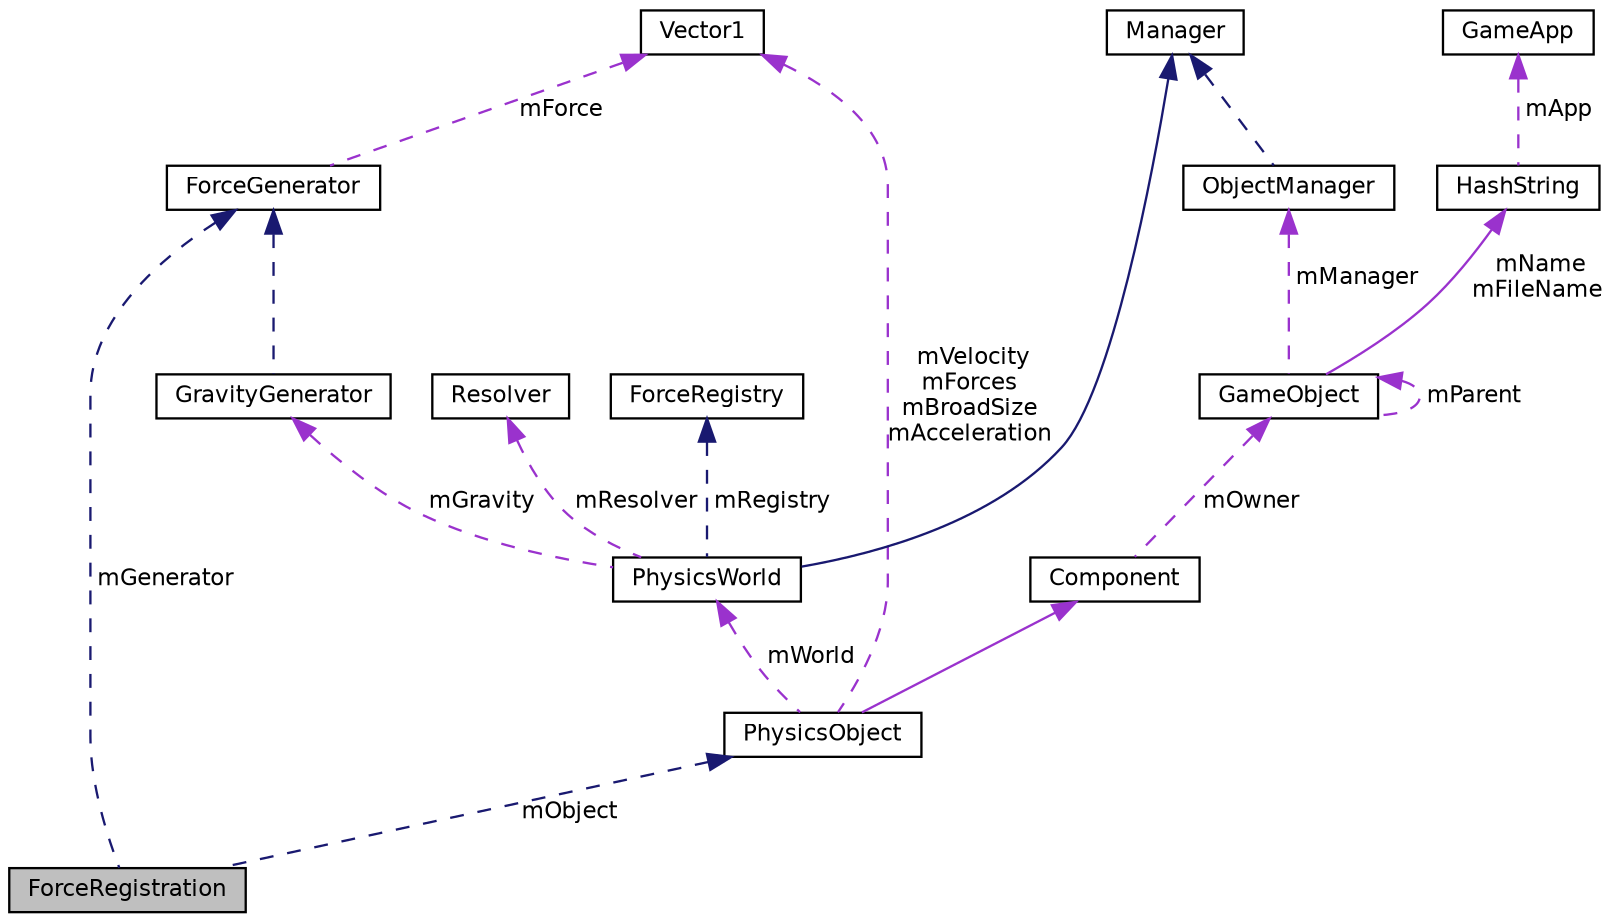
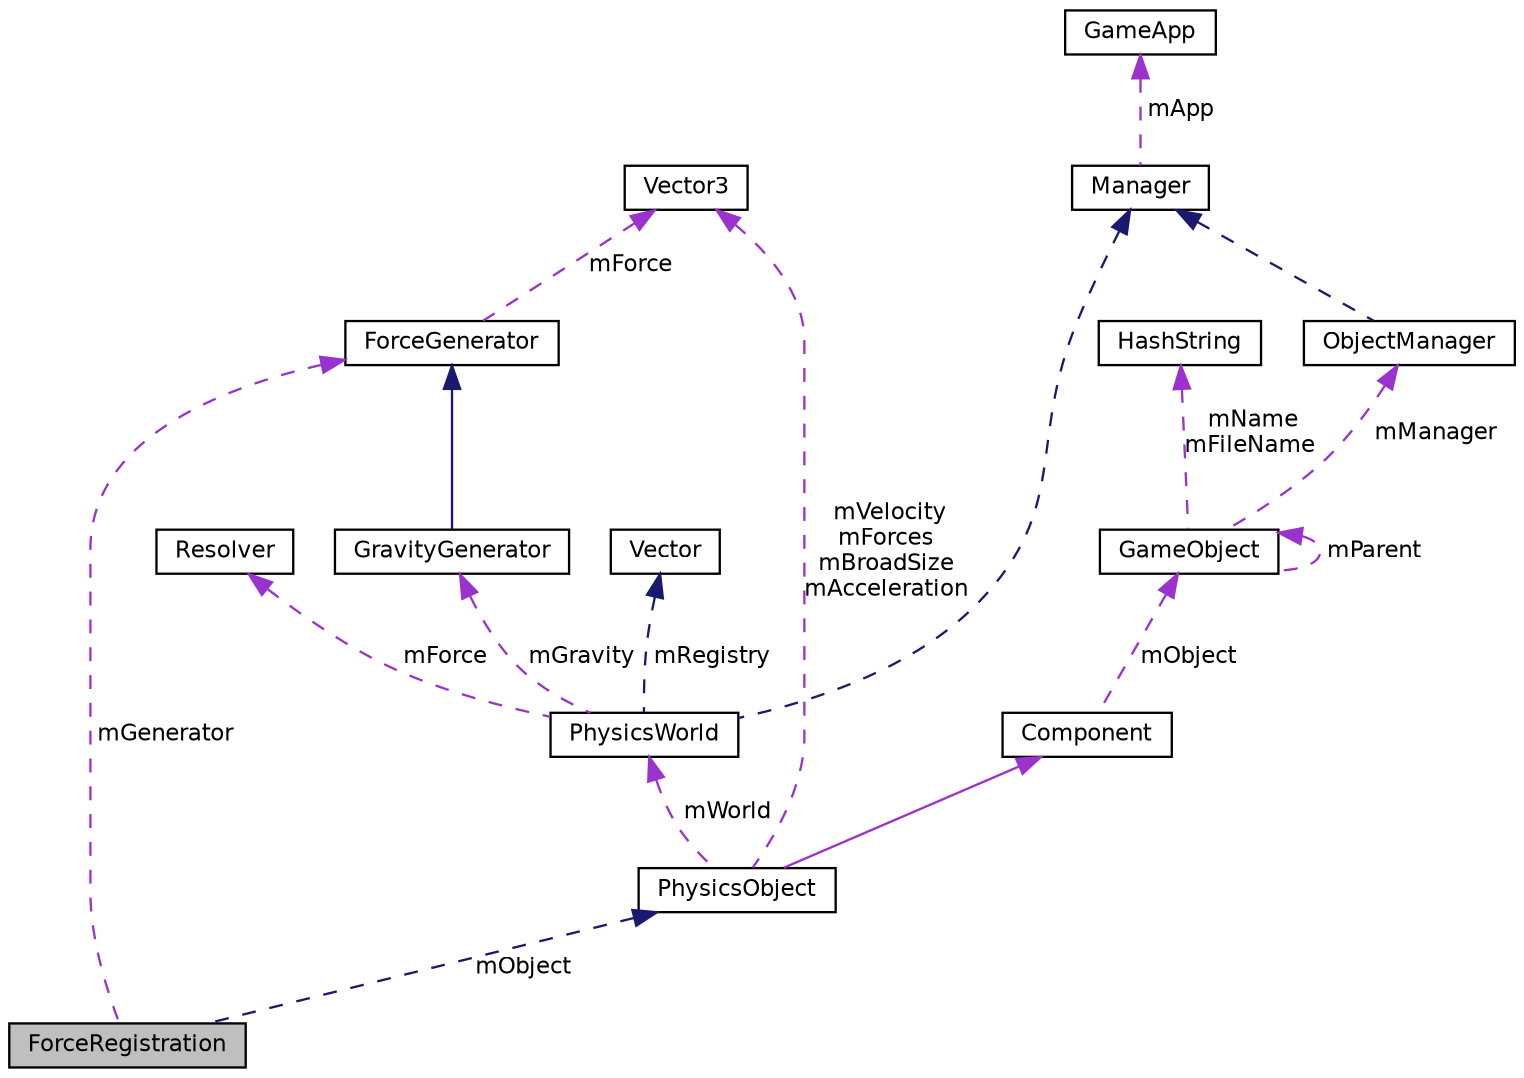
  digraph {
    node [color=black fillcolor=white fontname=Helvetica fontsize=10 shape=record style=filled]
    edge [color=darkorchid3 dir=back fontname=Helvetica fontsize=10 labelfontname=Helvetica labelfontsize=10 style=dashed]
    n1 [fillcolor=grey75 fontcolor=black height=0.2 label=ForceRegistration width=0.4]
    n2 [height=0.2 label=ForceGenerator width=0.4]
    n3 [height=0.2 label=GravityGenerator width=0.4]
    n4 [height=0.2 label=PhysicsWorld width=0.4]
-   n5 [height=0.2 label=Vector1 width=0.4]
+   n5 [height=0.2 label=Vector3 width=0.4]
    n6 [height=0.2 label=PhysicsObject width=0.4]
    n7 [height=0.2 label=Component width=0.4]
    n8 [height=0.2 label=GameObject width=0.4]
    n9 [height=0.2 label=ObjectManager width=0.4]
    n10 [height=0.2 label=Manager width=0.4]
    n11 [height=0.2 label=GameApp width=0.4]
    n12 [height=0.2 label=HashString width=0.4]
-   n13 [height=0.2 label=ForceRegistry width=0.4]
+   n13 [height=0.2 label=Vector width=0.4]
    n14 [height=0.2 label=Resolver width=0.4]
-   n2 -> n1 [color=midnightblue label=" mGenerator"]
-   n2 -> n3 [color=midnightblue]
+   n2 -> n1 [label=" mGenerator"]
+   n2 -> n3 [color=midnightblue style=solid]
    n3 -> n4 [label=" mGravity"]
    n4 -> n6 [label=" mWorld"]
    n5 -> n2 [label=" mForce"]
    n5 -> n6 [label=" mVelocity\nmForces\nmBroadSize\nmAcceleration"]
    n6 -> n1 [color=midnightblue label=" mObject"]
    n7 -> n6 [style=solid]
-   n8 -> n7 [label=" mOwner"]
+   n8 -> n7 [label=" mObject"]
    n8 -> n8 [label=" mParent"]
    n9 -> n8 [label=" mManager"]
-   n10 -> n4 [color=midnightblue style=solid]
+   n10 -> n4 [color=midnightblue]
    n10 -> n9 [color=midnightblue]
-   n11 -> n12 [label=" mApp"]
-   n12 -> n8 [label=" mName\nmFileName" style=solid]
+   n11 -> n10 [label=" mApp"]
+   n12 -> n8 [label=" mName\nmFileName"]
    n13 -> n4 [color=midnightblue label=" mRegistry"]
-   n14 -> n4 [label=" mResolver"]
+   n14 -> n4 [label=" mForce"]
  }
